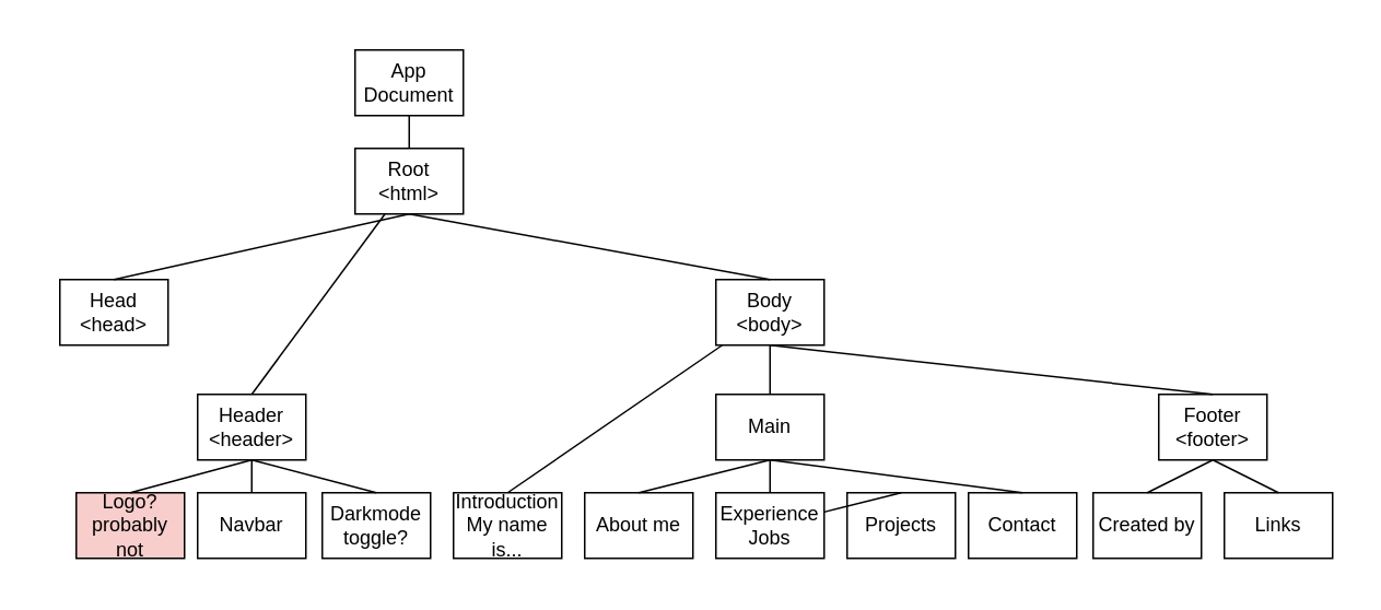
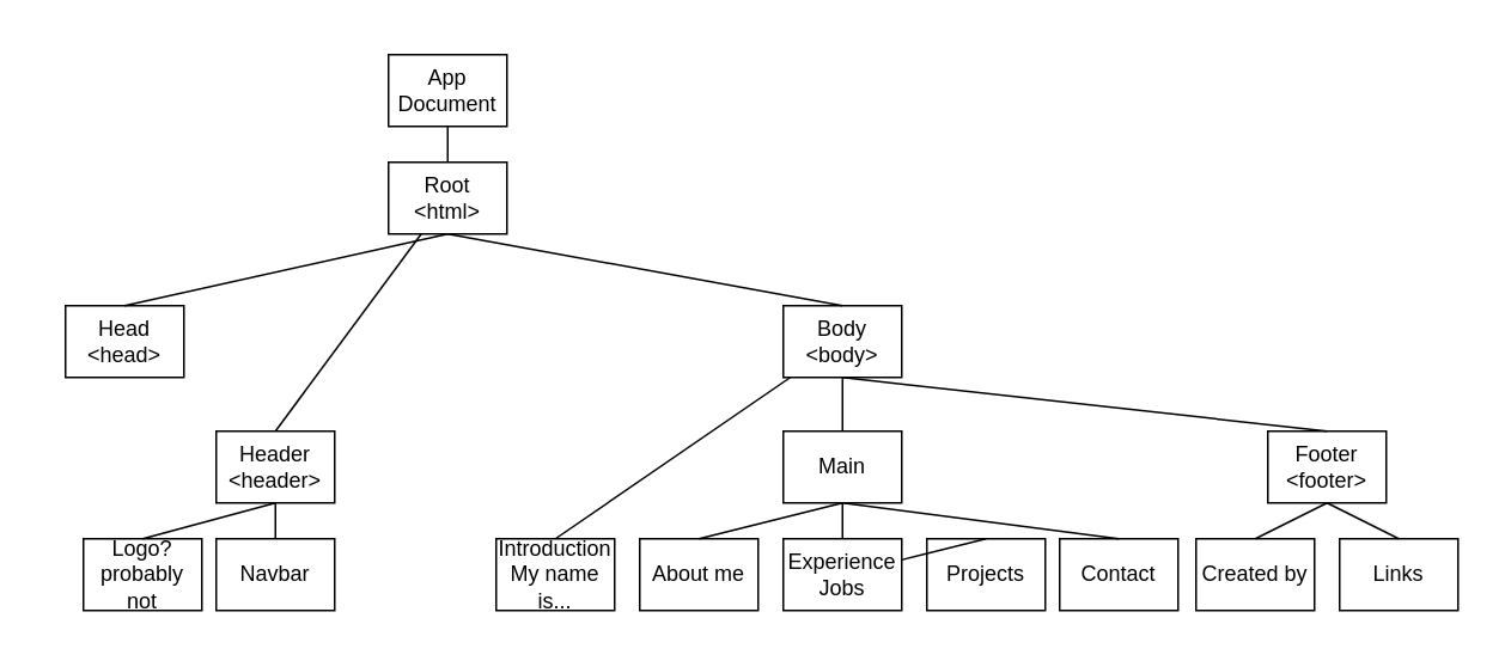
  <mxCell id="0" />
  <mxCell id="1" parent="0" />
  <mxCell id="2" value="App&lt;br&gt;Document" style="rounded=0;whiteSpace=wrap;html=1;" parent="1" vertex="1"><mxGeometry x="216" y="30" width="66" height="40" as="geometry" /></mxCell>
  <mxCell id="3" value="Root&lt;br&gt;&amp;lt;html&amp;gt;" style="rounded=0;whiteSpace=wrap;html=1;" parent="1" vertex="1"><mxGeometry x="216" y="90" width="66" height="40" as="geometry" /></mxCell>
  <mxCell id="4" value="Head&lt;br&gt;&amp;lt;head&amp;gt;" style="rounded=0;whiteSpace=wrap;html=1;" parent="1" vertex="1"><mxGeometry x="36" y="170" width="66" height="40" as="geometry" /></mxCell>
  <mxCell id="5" value="Body&lt;br&gt;&amp;lt;body&amp;gt;" style="rounded=0;whiteSpace=wrap;html=1;" parent="1" vertex="1"><mxGeometry x="436" y="170" width="66" height="40" as="geometry" /></mxCell>
  <mxCell id="6" value="Header&lt;br&gt;&amp;lt;header&amp;gt;" style="rounded=0;whiteSpace=wrap;html=1;" parent="1" vertex="1"><mxGeometry x="120" y="240" width="66" height="40" as="geometry" /></mxCell>
  <mxCell id="7" value="Main" style="rounded=0;whiteSpace=wrap;html=1;" parent="1" vertex="1"><mxGeometry x="436" y="240" width="66" height="40" as="geometry" /></mxCell>
  <mxCell id="8" value="Footer&lt;br&gt;&amp;lt;footer&amp;gt;" style="rounded=0;whiteSpace=wrap;html=1;" parent="1" vertex="1"><mxGeometry x="706" y="240" width="66" height="40" as="geometry" /></mxCell>
  <mxCell id="9" value="" style="endArrow=none;html=1;rounded=0;entryX=0.5;entryY=1;entryDx=0;entryDy=0;exitX=0.5;exitY=0;exitDx=0;exitDy=0;" parent="1" source="4" target="3" edge="1"><mxGeometry width="50" height="50" relative="1" as="geometry"><mxPoint x="306" y="200" as="sourcePoint" /><mxPoint x="356" y="150" as="targetPoint" /></mxGeometry></mxCell>
  <mxCell id="10" value="" style="endArrow=none;html=1;rounded=0;entryX=0.5;entryY=1;entryDx=0;entryDy=0;" parent="1" source="3" target="2" edge="1"><mxGeometry width="50" height="50" relative="1" as="geometry"><mxPoint x="332" y="200" as="sourcePoint" /><mxPoint x="382" y="150" as="targetPoint" /></mxGeometry></mxCell>
  <mxCell id="11" value="" style="endArrow=none;html=1;rounded=0;entryX=0.5;entryY=1;entryDx=0;entryDy=0;exitX=0.5;exitY=0;exitDx=0;exitDy=0;" parent="1" source="5" target="3" edge="1"><mxGeometry width="50" height="50" relative="1" as="geometry"><mxPoint x="306" y="200" as="sourcePoint" /><mxPoint x="356" y="150" as="targetPoint" /></mxGeometry></mxCell>
  <mxCell id="12" value="" style="endArrow=none;html=1;rounded=0;exitX=0.5;exitY=0;exitDx=0;exitDy=0;" parent="1" source="6" target="3" edge="1"><mxGeometry width="50" height="50" relative="1" as="geometry"><mxPoint x="306" y="200" as="sourcePoint" /><mxPoint x="356" y="150" as="targetPoint" /></mxGeometry></mxCell>
  <mxCell id="13" value="" style="endArrow=none;html=1;rounded=0;entryX=0.5;entryY=1;entryDx=0;entryDy=0;exitX=0.5;exitY=0;exitDx=0;exitDy=0;" parent="1" source="7" target="5" edge="1"><mxGeometry width="50" height="50" relative="1" as="geometry"><mxPoint x="306" y="200" as="sourcePoint" /><mxPoint x="356" y="150" as="targetPoint" /></mxGeometry></mxCell>
  <mxCell id="14" value="" style="endArrow=none;html=1;rounded=0;entryX=0.5;entryY=1;entryDx=0;entryDy=0;exitX=0.5;exitY=0;exitDx=0;exitDy=0;" parent="1" source="8" target="5" edge="1"><mxGeometry width="50" height="50" relative="1" as="geometry"><mxPoint x="386" y="270" as="sourcePoint" /><mxPoint x="436" y="220" as="targetPoint" /></mxGeometry></mxCell>
- <mxCell id="15" value="Logo?&lt;br&gt;probably not" style="rounded=0;whiteSpace=wrap;html=1;fillColor=#f8cecc;" parent="1" vertex="1"><mxGeometry x="46" y="300" width="66" height="40" as="geometry" /></mxCell>
+ <mxCell id="15" value="Logo?&lt;br&gt;probably not" style="rounded=0;whiteSpace=wrap;html=1;" parent="1" vertex="1"><mxGeometry x="46" y="300" width="66" height="40" as="geometry" /></mxCell>
  <mxCell id="16" value="Navbar" style="rounded=0;whiteSpace=wrap;html=1;" parent="1" vertex="1"><mxGeometry x="120" y="300" width="66" height="40" as="geometry" /></mxCell>
  <mxCell id="17" value="" style="endArrow=none;html=1;rounded=0;entryX=0.5;entryY=1;entryDx=0;entryDy=0;exitX=0.5;exitY=0;exitDx=0;exitDy=0;" parent="1" source="16" target="6" edge="1"><mxGeometry width="50" height="50" relative="1" as="geometry"><mxPoint x="186" y="280" as="sourcePoint" /><mxPoint x="236" y="230" as="targetPoint" /></mxGeometry></mxCell>
  <mxCell id="18" value="" style="endArrow=none;html=1;rounded=0;entryX=0.5;entryY=1;entryDx=0;entryDy=0;exitX=0.5;exitY=0;exitDx=0;exitDy=0;" parent="1" source="15" target="6" edge="1"><mxGeometry width="50" height="50" relative="1" as="geometry"><mxPoint x="186" y="280" as="sourcePoint" /><mxPoint x="236" y="230" as="targetPoint" /></mxGeometry></mxCell>
- <mxCell id="19" value="Darkmode&lt;br&gt;toggle?" style="rounded=0;whiteSpace=wrap;html=1;" parent="1" vertex="1"><mxGeometry x="196" y="300" width="66" height="40" as="geometry" /></mxCell>
- <mxCell id="20" value="" style="endArrow=none;html=1;rounded=0;exitX=0.5;exitY=1;exitDx=0;exitDy=0;entryX=0.5;entryY=0;entryDx=0;entryDy=0;" parent="1" source="6" target="19" edge="1"><mxGeometry width="50" height="50" relative="1" as="geometry"><mxPoint x="186" y="280" as="sourcePoint" /><mxPoint x="236" y="230" as="targetPoint" /></mxGeometry></mxCell>
  <mxCell id="21" value="Introduction&lt;br&gt;My name is..." style="rounded=0;whiteSpace=wrap;html=1;" parent="1" vertex="1"><mxGeometry x="276" y="300" width="66" height="40" as="geometry" /></mxCell>
  <mxCell id="22" value="About me" style="rounded=0;whiteSpace=wrap;html=1;" parent="1" vertex="1"><mxGeometry x="356" y="300" width="66" height="40" as="geometry" /></mxCell>
  <mxCell id="23" value="Experience&lt;br&gt;Jobs" style="rounded=0;whiteSpace=wrap;html=1;" parent="1" vertex="1"><mxGeometry x="436" y="300" width="66" height="40" as="geometry" /></mxCell>
  <mxCell id="24" value="Projects" style="rounded=0;whiteSpace=wrap;html=1;" parent="1" vertex="1"><mxGeometry x="516" y="300" width="66" height="40" as="geometry" /></mxCell>
  <mxCell id="25" value="Contact" style="rounded=0;whiteSpace=wrap;html=1;" parent="1" vertex="1"><mxGeometry x="590" y="300" width="66" height="40" as="geometry" /></mxCell>
  <mxCell id="26" value="Created by" style="rounded=0;whiteSpace=wrap;html=1;" parent="1" vertex="1"><mxGeometry x="666" y="300" width="66" height="40" as="geometry" /></mxCell>
  <mxCell id="27" value="Links" style="rounded=0;whiteSpace=wrap;html=1;" parent="1" vertex="1"><mxGeometry x="746" y="300" width="66" height="40" as="geometry" /></mxCell>
  <mxCell id="28" value="" style="endArrow=none;html=1;rounded=0;exitX=0.5;exitY=0;exitDx=0;exitDy=0;" parent="1" source="21" target="5" edge="1"><mxGeometry width="50" height="50" relative="1" as="geometry"><mxPoint x="346" y="260" as="sourcePoint" /><mxPoint x="396" y="210" as="targetPoint" /></mxGeometry></mxCell>
  <mxCell id="29" value="" style="endArrow=none;html=1;rounded=0;entryX=0.5;entryY=1;entryDx=0;entryDy=0;exitX=0.5;exitY=0;exitDx=0;exitDy=0;" parent="1" source="22" target="7" edge="1"><mxGeometry width="50" height="50" relative="1" as="geometry"><mxPoint x="346" y="260" as="sourcePoint" /><mxPoint x="396" y="210" as="targetPoint" /></mxGeometry></mxCell>
  <mxCell id="30" value="" style="endArrow=none;html=1;rounded=0;entryX=0.5;entryY=1;entryDx=0;entryDy=0;exitX=0.5;exitY=0;exitDx=0;exitDy=0;" parent="1" source="23" target="7" edge="1"><mxGeometry width="50" height="50" relative="1" as="geometry"><mxPoint x="346" y="260" as="sourcePoint" /><mxPoint x="396" y="210" as="targetPoint" /></mxGeometry></mxCell>
  <mxCell id="31" value="" style="endArrow=none;html=1;rounded=0;exitX=0.5;exitY=0;exitDx=0;exitDy=0;" parent="1" source="24" target="23" edge="1"><mxGeometry width="50" height="50" relative="1" as="geometry"><mxPoint x="346" y="260" as="sourcePoint" /><mxPoint x="396" y="210" as="targetPoint" /></mxGeometry></mxCell>
  <mxCell id="32" value="" style="endArrow=none;html=1;rounded=0;entryX=0.5;entryY=1;entryDx=0;entryDy=0;exitX=0.5;exitY=0;exitDx=0;exitDy=0;" parent="1" source="25" target="7" edge="1"><mxGeometry width="50" height="50" relative="1" as="geometry"><mxPoint x="346" y="260" as="sourcePoint" /><mxPoint x="396" y="210" as="targetPoint" /></mxGeometry></mxCell>
  <mxCell id="33" value="" style="endArrow=none;html=1;rounded=0;entryX=0.5;entryY=1;entryDx=0;entryDy=0;exitX=0.5;exitY=0;exitDx=0;exitDy=0;" parent="1" source="26" target="8" edge="1"><mxGeometry width="50" height="50" relative="1" as="geometry"><mxPoint x="316" y="260" as="sourcePoint" /><mxPoint x="366" y="210" as="targetPoint" /></mxGeometry></mxCell>
  <mxCell id="34" value="" style="endArrow=none;html=1;rounded=0;entryX=0.5;entryY=1;entryDx=0;entryDy=0;exitX=0.5;exitY=0;exitDx=0;exitDy=0;" parent="1" source="27" target="8" edge="1"><mxGeometry width="50" height="50" relative="1" as="geometry"><mxPoint x="316" y="260" as="sourcePoint" /><mxPoint x="366" y="210" as="targetPoint" /></mxGeometry></mxCell>
  <mxCell id="35" value="" style="endArrow=none;html=1;rounded=0;" edge="1" parent="1"><mxGeometry width="50" height="50" relative="1" as="geometry"><mxPoint x="20" y="190" as="sourcePoint" /><mxPoint x="20" y="190" as="targetPoint" /></mxGeometry></mxCell>
  <mxCell id="36" value="" style="endArrow=none;html=1;rounded=0;" edge="1" parent="1"><mxGeometry width="50" height="50" relative="1" as="geometry"><mxPoint x="260" y="20" as="sourcePoint" /><mxPoint x="260" y="20" as="targetPoint" /></mxGeometry></mxCell>
  <mxCell id="37" value="" style="endArrow=none;html=1;rounded=0;" edge="1" parent="1"><mxGeometry width="50" height="50" relative="1" as="geometry"><mxPoint x="410" y="350" as="sourcePoint" /><mxPoint x="410" y="350" as="targetPoint" /></mxGeometry></mxCell>
  <mxCell id="38" value="" style="endArrow=none;html=1;rounded=0;" edge="1" parent="1"><mxGeometry width="50" height="50" relative="1" as="geometry"><mxPoint x="820" y="300" as="sourcePoint" /><mxPoint x="820" y="300" as="targetPoint" /></mxGeometry></mxCell>
